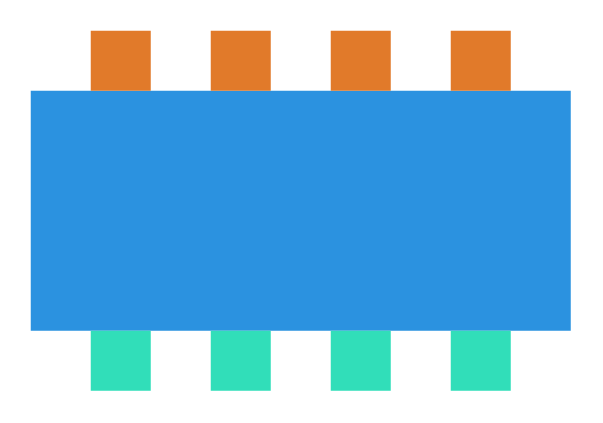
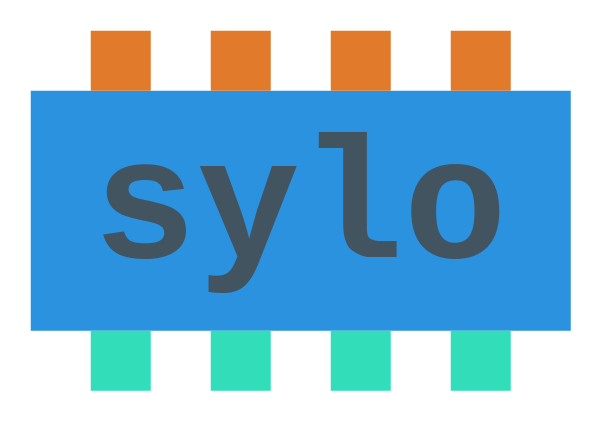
  <mxCell id="0" />
  <mxCell id="1" parent="0" />
  <mxCell id="2" value="" style="rounded=0;whiteSpace=wrap;html=1;fillColor=#2B92E0;strokeColor=none;" vertex="1" parent="1"><mxGeometry x="20" y="60" width="360" height="160" as="geometry" /></mxCell>
  <mxCell id="3" value="" style="rounded=0;whiteSpace=wrap;html=1;strokeColor=none;fillColor=#E17A2A;" vertex="1" parent="1"><mxGeometry x="60" y="20" width="40" height="40" as="geometry" /></mxCell>
  <mxCell id="4" value="" style="rounded=0;whiteSpace=wrap;html=1;strokeColor=none;gradientColor=none;fillColor=#E17A2A;" vertex="1" parent="1"><mxGeometry x="140" y="20" width="40" height="40" as="geometry" /></mxCell>
  <mxCell id="5" value="" style="rounded=0;whiteSpace=wrap;html=1;strokeColor=none;fillColor=#E17A2A;" vertex="1" parent="1"><mxGeometry x="220" y="20" width="40" height="40" as="geometry" /></mxCell>
  <mxCell id="6" value="" style="rounded=0;whiteSpace=wrap;html=1;strokeColor=none;gradientColor=none;fillColor=#E17A2A;" vertex="1" parent="1"><mxGeometry x="300" y="20" width="40" height="40" as="geometry" /></mxCell>
  <mxCell id="7" value="" style="rounded=0;whiteSpace=wrap;html=1;strokeColor=none;fillColor=#31DEB9;" vertex="1" parent="1"><mxGeometry x="60" y="220" width="40" height="40" as="geometry" /></mxCell>
  <mxCell id="8" value="" style="rounded=0;whiteSpace=wrap;html=1;strokeColor=none;gradientColor=none;fillColor=#31DEB9;" vertex="1" parent="1"><mxGeometry x="140" y="220" width="40" height="40" as="geometry" /></mxCell>
  <mxCell id="9" value="" style="rounded=0;whiteSpace=wrap;html=1;strokeColor=none;fillColor=#31DEB9;" vertex="1" parent="1"><mxGeometry x="220" y="220" width="40" height="40" as="geometry" /></mxCell>
  <mxCell id="10" value="" style="rounded=0;whiteSpace=wrap;html=1;strokeColor=none;gradientColor=none;fillColor=#31DEB9;" vertex="1" parent="1"><mxGeometry x="300" y="220" width="40" height="40" as="geometry" /></mxCell>
+ <mxCell id="11" value="&lt;font color=&quot;#435461&quot; size=&quot;1&quot; face=&quot;Courier New&quot;&gt;&lt;b style=&quot;font-size: 115px;&quot;&gt;sylo&lt;/b&gt;&lt;/font&gt;" style="text;html=1;align=center;verticalAlign=middle;whiteSpace=wrap;rounded=0;" vertex="1" parent="1"><mxGeometry x="20" y="60" width="360" height="160" as="geometry" /></mxCell>
